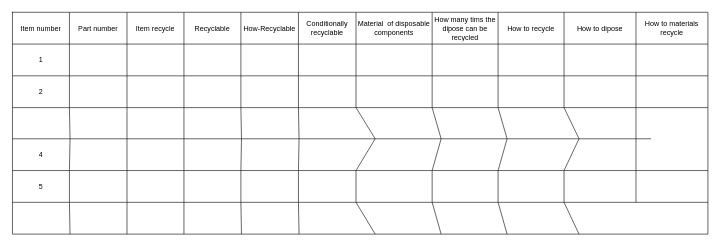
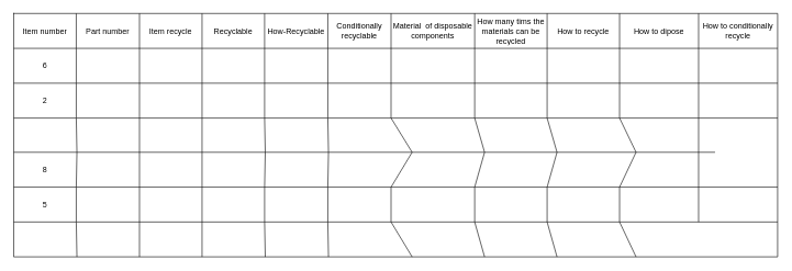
  <mxCell id="0" />
  <mxCell id="1" parent="0" />
  <mxCell id="2" value="" style="shape=table;startSize=0;container=1;collapsible=0;childLayout=tableLayout;" vertex="1" parent="1"><mxGeometry x="20" y="20" width="1160" height="370" as="geometry" /></mxCell>
  <mxCell id="3" value="" style="shape=partialRectangle;collapsible=0;dropTarget=0;pointerEvents=0;fillColor=none;top=0;left=0;bottom=0;right=0;points=[[0,0.5],[1,0.5]];portConstraint=eastwest;" vertex="1" parent="2"><mxGeometry width="1160" height="53" as="geometry" /></mxCell>
  <mxCell id="4" value="Item number" style="shape=partialRectangle;html=1;whiteSpace=wrap;connectable=0;overflow=hidden;fillColor=none;top=0;left=0;bottom=0;right=0;" vertex="1" parent="3"><mxGeometry width="95" height="53" as="geometry" /></mxCell>
  <mxCell id="5" value="Part number" style="shape=partialRectangle;html=1;whiteSpace=wrap;connectable=0;overflow=hidden;fillColor=none;top=0;left=0;bottom=0;right=0;" vertex="1" parent="3"><mxGeometry x="95" width="96" height="53" as="geometry" /></mxCell>
  <mxCell id="6" value="Item recycle" style="shape=partialRectangle;html=1;whiteSpace=wrap;connectable=0;overflow=hidden;fillColor=none;top=0;left=0;bottom=0;right=0;" vertex="1" parent="3"><mxGeometry x="191" width="95" height="53" as="geometry" /></mxCell>
  <mxCell id="7" value="Recyclable" style="shape=partialRectangle;html=1;whiteSpace=wrap;connectable=0;overflow=hidden;fillColor=none;top=0;left=0;bottom=0;right=0;" vertex="1" parent="3"><mxGeometry x="286" width="95" height="53" as="geometry" /></mxCell>
  <mxCell id="8" value="How-Recyclable" style="shape=partialRectangle;html=1;whiteSpace=wrap;connectable=0;overflow=hidden;fillColor=none;top=0;left=0;bottom=0;right=0;" vertex="1" parent="3"><mxGeometry x="381" width="96" height="53" as="geometry" /></mxCell>
  <mxCell id="9" value="Conditionally recyclable" style="shape=partialRectangle;html=1;whiteSpace=wrap;connectable=0;overflow=hidden;fillColor=none;top=0;left=0;bottom=0;right=0;" vertex="1" parent="3"><mxGeometry x="477" width="96" height="53" as="geometry" /></mxCell>
  <mxCell id="10" value="Material&amp;nbsp; of disposable components" style="shape=partialRectangle;html=1;whiteSpace=wrap;connectable=0;overflow=hidden;fillColor=none;top=0;left=0;bottom=0;right=0;" vertex="1" parent="3"><mxGeometry x="573" width="127" height="53" as="geometry" /></mxCell>
- <mxCell id="11" value="How many tims the dipose can be recycled" style="shape=partialRectangle;html=1;whiteSpace=wrap;connectable=0;overflow=hidden;fillColor=none;top=0;left=0;bottom=0;right=0;" vertex="1" parent="3"><mxGeometry x="700" width="110" height="53" as="geometry" /></mxCell>
+ <mxCell id="11" value="How many tims the materials can be recycled" style="shape=partialRectangle;html=1;whiteSpace=wrap;connectable=0;overflow=hidden;fillColor=none;top=0;left=0;bottom=0;right=0;" vertex="1" parent="3"><mxGeometry x="700" width="110" height="53" as="geometry" /></mxCell>
  <mxCell id="12" value="How to recycle" style="shape=partialRectangle;html=1;whiteSpace=wrap;connectable=0;overflow=hidden;fillColor=none;top=0;left=0;bottom=0;right=0;" vertex="1" parent="3"><mxGeometry x="810" width="110" height="53" as="geometry" /></mxCell>
  <mxCell id="13" value="How to dipose" style="shape=partialRectangle;html=1;whiteSpace=wrap;connectable=0;overflow=hidden;fillColor=none;top=0;left=0;bottom=0;right=0;" vertex="1" parent="3"><mxGeometry x="920" width="120" height="53" as="geometry" /></mxCell>
- <mxCell id="14" value="How to materials recycle" style="shape=partialRectangle;html=1;whiteSpace=wrap;connectable=0;overflow=hidden;fillColor=none;top=0;left=0;bottom=0;right=0;" vertex="1" parent="3"><mxGeometry x="1040" width="120" height="53" as="geometry" /></mxCell>
+ <mxCell id="14" value="How to conditionally recycle" style="shape=partialRectangle;html=1;whiteSpace=wrap;connectable=0;overflow=hidden;fillColor=none;top=0;left=0;bottom=0;right=0;" vertex="1" parent="3"><mxGeometry x="1040" width="120" height="53" as="geometry" /></mxCell>
  <mxCell id="15" style="shape=partialRectangle;collapsible=0;dropTarget=0;pointerEvents=0;fillColor=none;top=0;left=0;bottom=0;right=0;points=[[0,0.5],[1,0.5]];portConstraint=eastwest;" vertex="1" parent="2"><mxGeometry y="53" width="1160" height="53" as="geometry" /></mxCell>
- <mxCell id="16" value="1" style="shape=partialRectangle;html=1;whiteSpace=wrap;connectable=0;overflow=hidden;fillColor=none;top=0;left=0;bottom=0;right=0;" vertex="1" parent="15"><mxGeometry width="95" height="53" as="geometry" /></mxCell>
+ <mxCell id="16" value="6" style="shape=partialRectangle;html=1;whiteSpace=wrap;connectable=0;overflow=hidden;fillColor=none;top=0;left=0;bottom=0;right=0;" vertex="1" parent="15"><mxGeometry width="95" height="53" as="geometry" /></mxCell>
  <mxCell id="17" style="shape=partialRectangle;html=1;whiteSpace=wrap;connectable=0;overflow=hidden;fillColor=none;top=0;left=0;bottom=0;right=0;" vertex="1" parent="15"><mxGeometry x="95" width="96" height="53" as="geometry" /></mxCell>
  <mxCell id="18" style="shape=partialRectangle;html=1;whiteSpace=wrap;connectable=0;overflow=hidden;fillColor=none;top=0;left=0;bottom=0;right=0;" vertex="1" parent="15"><mxGeometry x="191" width="95" height="53" as="geometry" /></mxCell>
  <mxCell id="19" style="shape=partialRectangle;html=1;whiteSpace=wrap;connectable=0;overflow=hidden;fillColor=none;top=0;left=0;bottom=0;right=0;" vertex="1" parent="15"><mxGeometry x="286" width="95" height="53" as="geometry" /></mxCell>
  <mxCell id="20" value="" style="shape=partialRectangle;html=1;whiteSpace=wrap;connectable=0;overflow=hidden;fillColor=none;top=0;left=0;bottom=0;right=0;" vertex="1" parent="15"><mxGeometry x="381" width="96" height="53" as="geometry" /></mxCell>
  <mxCell id="21" style="shape=partialRectangle;html=1;whiteSpace=wrap;connectable=0;overflow=hidden;fillColor=none;top=0;left=0;bottom=0;right=0;" vertex="1" parent="15"><mxGeometry x="477" width="96" height="53" as="geometry" /></mxCell>
  <mxCell id="22" style="shape=partialRectangle;html=1;whiteSpace=wrap;connectable=0;overflow=hidden;fillColor=none;top=0;left=0;bottom=0;right=0;" vertex="1" parent="15"><mxGeometry x="573" width="127" height="53" as="geometry" /></mxCell>
  <mxCell id="23" style="shape=partialRectangle;html=1;whiteSpace=wrap;connectable=0;overflow=hidden;fillColor=none;top=0;left=0;bottom=0;right=0;" vertex="1" parent="15"><mxGeometry x="700" width="110" height="53" as="geometry" /></mxCell>
  <mxCell id="24" style="shape=partialRectangle;html=1;whiteSpace=wrap;connectable=0;overflow=hidden;fillColor=none;top=0;left=0;bottom=0;right=0;" vertex="1" parent="15"><mxGeometry x="810" width="110" height="53" as="geometry" /></mxCell>
  <mxCell id="25" style="shape=partialRectangle;html=1;whiteSpace=wrap;connectable=0;overflow=hidden;fillColor=none;top=0;left=0;bottom=0;right=0;" vertex="1" parent="15"><mxGeometry x="920" width="120" height="53" as="geometry" /></mxCell>
  <mxCell id="26" style="shape=partialRectangle;html=1;whiteSpace=wrap;connectable=0;overflow=hidden;fillColor=none;top=0;left=0;bottom=0;right=0;" vertex="1" parent="15"><mxGeometry x="1040" width="120" height="53" as="geometry" /></mxCell>
  <mxCell id="27" style="shape=partialRectangle;collapsible=0;dropTarget=0;pointerEvents=0;fillColor=none;top=0;left=0;bottom=0;right=0;points=[[0,0.5],[1,0.5]];portConstraint=eastwest;" vertex="1" parent="2"><mxGeometry y="106" width="1160" height="53" as="geometry" /></mxCell>
  <mxCell id="28" value="2" style="shape=partialRectangle;html=1;whiteSpace=wrap;connectable=0;overflow=hidden;fillColor=none;top=0;left=0;bottom=0;right=0;" vertex="1" parent="27"><mxGeometry width="95" height="53" as="geometry" /></mxCell>
  <mxCell id="29" style="shape=partialRectangle;html=1;whiteSpace=wrap;connectable=0;overflow=hidden;fillColor=none;top=0;left=0;bottom=0;right=0;" vertex="1" parent="27"><mxGeometry x="95" width="96" height="53" as="geometry" /></mxCell>
  <mxCell id="30" style="shape=partialRectangle;html=1;whiteSpace=wrap;connectable=0;overflow=hidden;fillColor=none;top=0;left=0;bottom=0;right=0;" vertex="1" parent="27"><mxGeometry x="191" width="95" height="53" as="geometry" /></mxCell>
  <mxCell id="31" style="shape=partialRectangle;html=1;whiteSpace=wrap;connectable=0;overflow=hidden;fillColor=none;top=0;left=0;bottom=0;right=0;" vertex="1" parent="27"><mxGeometry x="286" width="95" height="53" as="geometry" /></mxCell>
  <mxCell id="32" style="shape=partialRectangle;html=1;whiteSpace=wrap;connectable=0;overflow=hidden;fillColor=none;top=0;left=0;bottom=0;right=0;" vertex="1" parent="27"><mxGeometry x="381" width="96" height="53" as="geometry" /></mxCell>
  <mxCell id="33" style="shape=partialRectangle;html=1;whiteSpace=wrap;connectable=0;overflow=hidden;fillColor=none;top=0;left=0;bottom=0;right=0;" vertex="1" parent="27"><mxGeometry x="477" width="96" height="53" as="geometry" /></mxCell>
  <mxCell id="34" style="shape=partialRectangle;html=1;whiteSpace=wrap;connectable=0;overflow=hidden;fillColor=none;top=0;left=0;bottom=0;right=0;" vertex="1" parent="27"><mxGeometry x="573" width="127" height="53" as="geometry" /></mxCell>
  <mxCell id="35" style="shape=partialRectangle;html=1;whiteSpace=wrap;connectable=0;overflow=hidden;fillColor=none;top=0;left=0;bottom=0;right=0;" vertex="1" parent="27"><mxGeometry x="700" width="110" height="53" as="geometry" /></mxCell>
  <mxCell id="36" style="shape=partialRectangle;html=1;whiteSpace=wrap;connectable=0;overflow=hidden;fillColor=none;top=0;left=0;bottom=0;right=0;" vertex="1" parent="27"><mxGeometry x="810" width="110" height="53" as="geometry" /></mxCell>
  <mxCell id="37" style="shape=partialRectangle;html=1;whiteSpace=wrap;connectable=0;overflow=hidden;fillColor=none;top=0;left=0;bottom=0;right=0;" vertex="1" parent="27"><mxGeometry x="920" width="120" height="53" as="geometry" /></mxCell>
  <mxCell id="38" style="shape=partialRectangle;html=1;whiteSpace=wrap;connectable=0;overflow=hidden;fillColor=none;top=0;left=0;bottom=0;right=0;" vertex="1" parent="27"><mxGeometry x="1040" width="120" height="53" as="geometry" /></mxCell>
  <mxCell id="39" value="" style="shape=partialRectangle;collapsible=0;dropTarget=0;pointerEvents=0;fillColor=none;top=0;left=0;bottom=0;right=0;points=[[0,0.5],[1,0.5]];portConstraint=eastwest;" vertex="1" parent="2"><mxGeometry y="159" width="1160" height="52" as="geometry" /></mxCell>
  <mxCell id="40" value="" style="shape=partialRectangle;html=1;whiteSpace=wrap;connectable=0;overflow=hidden;fillColor=none;top=0;left=0;bottom=0;right=0;" vertex="1" parent="39"><mxGeometry x="95" width="96" height="52" as="geometry" /></mxCell>
  <mxCell id="41" value="" style="shape=partialRectangle;html=1;whiteSpace=wrap;connectable=0;overflow=hidden;fillColor=none;top=0;left=0;bottom=0;right=0;" vertex="1" parent="39"><mxGeometry x="191" width="95" height="52" as="geometry" /></mxCell>
  <mxCell id="42" value="" style="shape=partialRectangle;html=1;whiteSpace=wrap;connectable=0;overflow=hidden;fillColor=none;top=0;left=0;bottom=0;right=0;" vertex="1" parent="39"><mxGeometry x="286" width="95" height="52" as="geometry" /></mxCell>
  <mxCell id="43" value="" style="shape=partialRectangle;html=1;whiteSpace=wrap;connectable=0;overflow=hidden;fillColor=none;top=0;left=0;bottom=0;right=0;" vertex="1" parent="39"><mxGeometry x="381" width="96" height="52" as="geometry" /></mxCell>
  <mxCell id="44" value="" style="shape=partialRectangle;html=1;whiteSpace=wrap;connectable=0;overflow=hidden;fillColor=none;top=0;left=0;bottom=0;right=0;" vertex="1" parent="39"><mxGeometry x="477" width="96" height="52" as="geometry" /></mxCell>
  <mxCell id="45" value="" style="shape=partialRectangle;html=1;whiteSpace=wrap;connectable=0;overflow=hidden;fillColor=none;top=0;left=0;bottom=0;right=0;" vertex="1" parent="39"><mxGeometry x="573" width="127" height="52" as="geometry" /></mxCell>
  <mxCell id="46" value="" style="shape=partialRectangle;html=1;whiteSpace=wrap;connectable=0;overflow=hidden;fillColor=none;top=0;left=0;bottom=0;right=0;" vertex="1" parent="39"><mxGeometry x="700" width="110" height="52" as="geometry" /></mxCell>
  <mxCell id="47" value="" style="shape=partialRectangle;html=1;whiteSpace=wrap;connectable=0;overflow=hidden;fillColor=none;top=0;left=0;bottom=0;right=0;" vertex="1" parent="39"><mxGeometry x="810" width="110" height="52" as="geometry" /></mxCell>
  <mxCell id="48" value="" style="shape=partialRectangle;html=1;whiteSpace=wrap;connectable=0;overflow=hidden;fillColor=none;top=0;left=0;bottom=0;right=0;" vertex="1" parent="39"><mxGeometry x="920" width="120" height="52" as="geometry" /></mxCell>
  <mxCell id="49" value="" style="shape=partialRectangle;html=1;whiteSpace=wrap;connectable=0;overflow=hidden;fillColor=none;top=0;left=0;bottom=0;right=0;" vertex="1" parent="39"><mxGeometry x="1040" width="120" height="52" as="geometry" /></mxCell>
  <mxCell id="50" value="" style="shape=partialRectangle;collapsible=0;dropTarget=0;pointerEvents=0;fillColor=none;top=0;left=0;bottom=0;right=0;points=[[0,0.5],[1,0.5]];portConstraint=eastwest;" vertex="1" parent="2"><mxGeometry y="211" width="1160" height="53" as="geometry" /></mxCell>
- <mxCell id="51" value="4" style="shape=partialRectangle;html=1;whiteSpace=wrap;connectable=0;overflow=hidden;fillColor=none;top=0;left=0;bottom=0;right=0;" vertex="1" parent="50"><mxGeometry width="95" height="53" as="geometry" /></mxCell>
+ <mxCell id="51" value="8" style="shape=partialRectangle;html=1;whiteSpace=wrap;connectable=0;overflow=hidden;fillColor=none;top=0;left=0;bottom=0;right=0;" vertex="1" parent="50"><mxGeometry width="95" height="53" as="geometry" /></mxCell>
  <mxCell id="52" value="" style="shape=partialRectangle;html=1;whiteSpace=wrap;connectable=0;overflow=hidden;fillColor=none;top=0;left=0;bottom=0;right=0;" vertex="1" parent="50"><mxGeometry x="95" width="96" height="53" as="geometry" /></mxCell>
  <mxCell id="53" value="" style="shape=partialRectangle;html=1;whiteSpace=wrap;connectable=0;overflow=hidden;fillColor=none;top=0;left=0;bottom=0;right=0;" vertex="1" parent="50"><mxGeometry x="191" width="95" height="53" as="geometry" /></mxCell>
  <mxCell id="54" value="" style="shape=partialRectangle;html=1;whiteSpace=wrap;connectable=0;overflow=hidden;fillColor=none;top=0;left=0;bottom=0;right=0;" vertex="1" parent="50"><mxGeometry x="286" width="95" height="53" as="geometry" /></mxCell>
  <mxCell id="55" value="" style="shape=partialRectangle;html=1;whiteSpace=wrap;connectable=0;overflow=hidden;fillColor=none;top=0;left=0;bottom=0;right=0;" vertex="1" parent="50"><mxGeometry x="381" width="96" height="53" as="geometry" /></mxCell>
  <mxCell id="56" value="" style="shape=partialRectangle;html=1;whiteSpace=wrap;connectable=0;overflow=hidden;fillColor=none;top=0;left=0;bottom=0;right=0;" vertex="1" parent="50"><mxGeometry x="477" width="96" height="53" as="geometry" /></mxCell>
  <mxCell id="57" value="" style="shape=partialRectangle;html=1;whiteSpace=wrap;connectable=0;overflow=hidden;fillColor=none;top=0;left=0;bottom=0;right=0;" vertex="1" parent="50"><mxGeometry x="573" width="127" height="53" as="geometry" /></mxCell>
  <mxCell id="58" value="" style="shape=partialRectangle;html=1;whiteSpace=wrap;connectable=0;overflow=hidden;fillColor=none;top=0;left=0;bottom=0;right=0;" vertex="1" parent="50"><mxGeometry x="700" width="110" height="53" as="geometry" /></mxCell>
  <mxCell id="59" value="" style="shape=partialRectangle;html=1;whiteSpace=wrap;connectable=0;overflow=hidden;fillColor=none;top=0;left=0;bottom=0;right=0;" vertex="1" parent="50"><mxGeometry x="810" width="110" height="53" as="geometry" /></mxCell>
  <mxCell id="60" value="" style="shape=partialRectangle;html=1;whiteSpace=wrap;connectable=0;overflow=hidden;fillColor=none;top=0;left=0;bottom=0;right=0;" vertex="1" parent="50"><mxGeometry x="920" width="120" height="53" as="geometry" /></mxCell>
  <mxCell id="61" value="" style="shape=partialRectangle;html=1;whiteSpace=wrap;connectable=0;overflow=hidden;fillColor=none;top=0;left=0;bottom=0;right=0;" vertex="1" parent="50"><mxGeometry x="1040" width="120" height="53" as="geometry" /></mxCell>
  <mxCell id="62" value="" style="shape=partialRectangle;collapsible=0;dropTarget=0;pointerEvents=0;fillColor=none;top=0;left=0;bottom=0;right=0;points=[[0,0.5],[1,0.5]];portConstraint=eastwest;" vertex="1" parent="2"><mxGeometry y="264" width="1160" height="53" as="geometry" /></mxCell>
  <mxCell id="63" value="5" style="shape=partialRectangle;html=1;whiteSpace=wrap;connectable=0;overflow=hidden;fillColor=none;top=0;left=0;bottom=0;right=0;" vertex="1" parent="62"><mxGeometry width="95" height="53" as="geometry" /></mxCell>
  <mxCell id="64" value="" style="shape=partialRectangle;html=1;whiteSpace=wrap;connectable=0;overflow=hidden;fillColor=none;top=0;left=0;bottom=0;right=0;" vertex="1" parent="62"><mxGeometry x="95" width="96" height="53" as="geometry" /></mxCell>
  <mxCell id="65" value="" style="shape=partialRectangle;html=1;whiteSpace=wrap;connectable=0;overflow=hidden;fillColor=none;top=0;left=0;bottom=0;right=0;" vertex="1" parent="62"><mxGeometry x="191" width="95" height="53" as="geometry" /></mxCell>
  <mxCell id="66" value="" style="shape=partialRectangle;html=1;whiteSpace=wrap;connectable=0;overflow=hidden;fillColor=none;top=0;left=0;bottom=0;right=0;" vertex="1" parent="62"><mxGeometry x="286" width="95" height="53" as="geometry" /></mxCell>
  <mxCell id="67" value="" style="shape=partialRectangle;html=1;whiteSpace=wrap;connectable=0;overflow=hidden;fillColor=none;top=0;left=0;bottom=0;right=0;" vertex="1" parent="62"><mxGeometry x="381" width="96" height="53" as="geometry" /></mxCell>
  <mxCell id="68" value="" style="shape=partialRectangle;html=1;whiteSpace=wrap;connectable=0;overflow=hidden;fillColor=none;top=0;left=0;bottom=0;right=0;" vertex="1" parent="62"><mxGeometry x="477" width="96" height="53" as="geometry" /></mxCell>
  <mxCell id="69" value="" style="shape=partialRectangle;html=1;whiteSpace=wrap;connectable=0;overflow=hidden;fillColor=none;top=0;left=0;bottom=0;right=0;" vertex="1" parent="62"><mxGeometry x="573" width="127" height="53" as="geometry" /></mxCell>
  <mxCell id="70" value="" style="shape=partialRectangle;html=1;whiteSpace=wrap;connectable=0;overflow=hidden;fillColor=none;top=0;left=0;bottom=0;right=0;" vertex="1" parent="62"><mxGeometry x="700" width="110" height="53" as="geometry" /></mxCell>
  <mxCell id="71" value="" style="shape=partialRectangle;html=1;whiteSpace=wrap;connectable=0;overflow=hidden;fillColor=none;top=0;left=0;bottom=0;right=0;" vertex="1" parent="62"><mxGeometry x="810" width="110" height="53" as="geometry" /></mxCell>
  <mxCell id="72" value="" style="shape=partialRectangle;html=1;whiteSpace=wrap;connectable=0;overflow=hidden;fillColor=none;top=0;left=0;bottom=0;right=0;" vertex="1" parent="62"><mxGeometry x="920" width="120" height="53" as="geometry" /></mxCell>
  <mxCell id="73" value="" style="shape=partialRectangle;html=1;whiteSpace=wrap;connectable=0;overflow=hidden;fillColor=none;top=0;left=0;bottom=0;right=0;" vertex="1" parent="62"><mxGeometry x="1040" width="120" height="53" as="geometry" /></mxCell>
  <mxCell id="74" value="" style="shape=partialRectangle;collapsible=0;dropTarget=0;pointerEvents=0;fillColor=none;top=0;left=0;bottom=0;right=0;points=[[0,0.5],[1,0.5]];portConstraint=eastwest;" vertex="1" parent="2"><mxGeometry y="317" width="1160" height="53" as="geometry" /></mxCell>
  <mxCell id="75" value="" style="shape=partialRectangle;html=1;whiteSpace=wrap;connectable=0;overflow=hidden;fillColor=none;top=0;left=0;bottom=0;right=0;" vertex="1" parent="74"><mxGeometry x="95" width="96" height="53" as="geometry" /></mxCell>
  <mxCell id="76" value="" style="shape=partialRectangle;html=1;whiteSpace=wrap;connectable=0;overflow=hidden;fillColor=none;top=0;left=0;bottom=0;right=0;" vertex="1" parent="74"><mxGeometry x="191" width="95" height="53" as="geometry" /></mxCell>
  <mxCell id="77" value="" style="shape=partialRectangle;html=1;whiteSpace=wrap;connectable=0;overflow=hidden;fillColor=none;top=0;left=0;bottom=0;right=0;" vertex="1" parent="74"><mxGeometry x="286" width="95" height="53" as="geometry" /></mxCell>
  <mxCell id="78" value="" style="shape=partialRectangle;html=1;whiteSpace=wrap;connectable=0;overflow=hidden;fillColor=none;top=0;left=0;bottom=0;right=0;" vertex="1" parent="74"><mxGeometry x="381" width="96" height="53" as="geometry" /></mxCell>
  <mxCell id="79" value="" style="shape=partialRectangle;html=1;whiteSpace=wrap;connectable=0;overflow=hidden;fillColor=none;top=0;left=0;bottom=0;right=0;" vertex="1" parent="74"><mxGeometry x="477" width="96" height="53" as="geometry" /></mxCell>
  <mxCell id="80" value="" style="shape=partialRectangle;html=1;whiteSpace=wrap;connectable=0;overflow=hidden;fillColor=none;top=0;left=0;bottom=0;right=0;" vertex="1" parent="74"><mxGeometry x="573" width="127" height="53" as="geometry" /></mxCell>
  <mxCell id="81" value="" style="shape=partialRectangle;html=1;whiteSpace=wrap;connectable=0;overflow=hidden;fillColor=none;top=0;left=0;bottom=0;right=0;" vertex="1" parent="74"><mxGeometry x="700" width="110" height="53" as="geometry" /></mxCell>
  <mxCell id="82" value="" style="shape=partialRectangle;html=1;whiteSpace=wrap;connectable=0;overflow=hidden;fillColor=none;top=0;left=0;bottom=0;right=0;" vertex="1" parent="74"><mxGeometry x="810" width="110" height="53" as="geometry" /></mxCell>
  <mxCell id="83" value="" style="shape=partialRectangle;html=1;whiteSpace=wrap;connectable=0;overflow=hidden;fillColor=none;top=0;left=0;bottom=0;right=0;" vertex="1" parent="74"><mxGeometry x="920" width="120" height="53" as="geometry" /></mxCell>
  <mxCell id="84" value="" style="shape=partialRectangle;html=1;whiteSpace=wrap;connectable=0;overflow=hidden;fillColor=none;top=0;left=0;bottom=0;right=0;" vertex="1" parent="74"><mxGeometry x="1040" width="120" height="53" as="geometry" /></mxCell>
